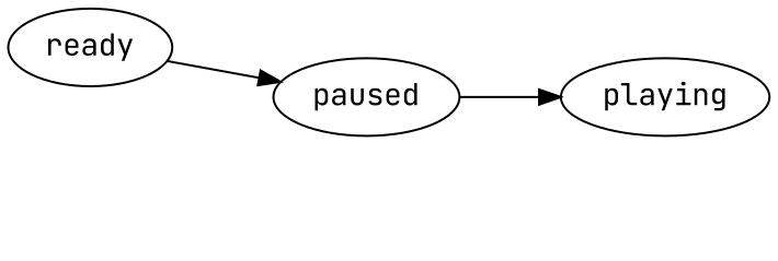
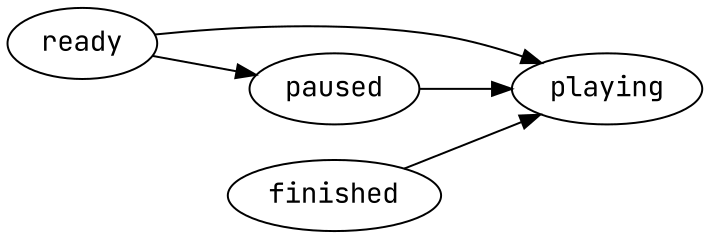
  digraph {
    fontname="JetBrains Mono"
    rankdir=LR
    node [fontname="JetBrains Mono"]
    edge [fontname="JetBrains Mono"]
    ready
    playing
    paused
+   finished
+   ready -> playing
    ready -> paused
    paused -> playing
+   finished -> playing
  }
